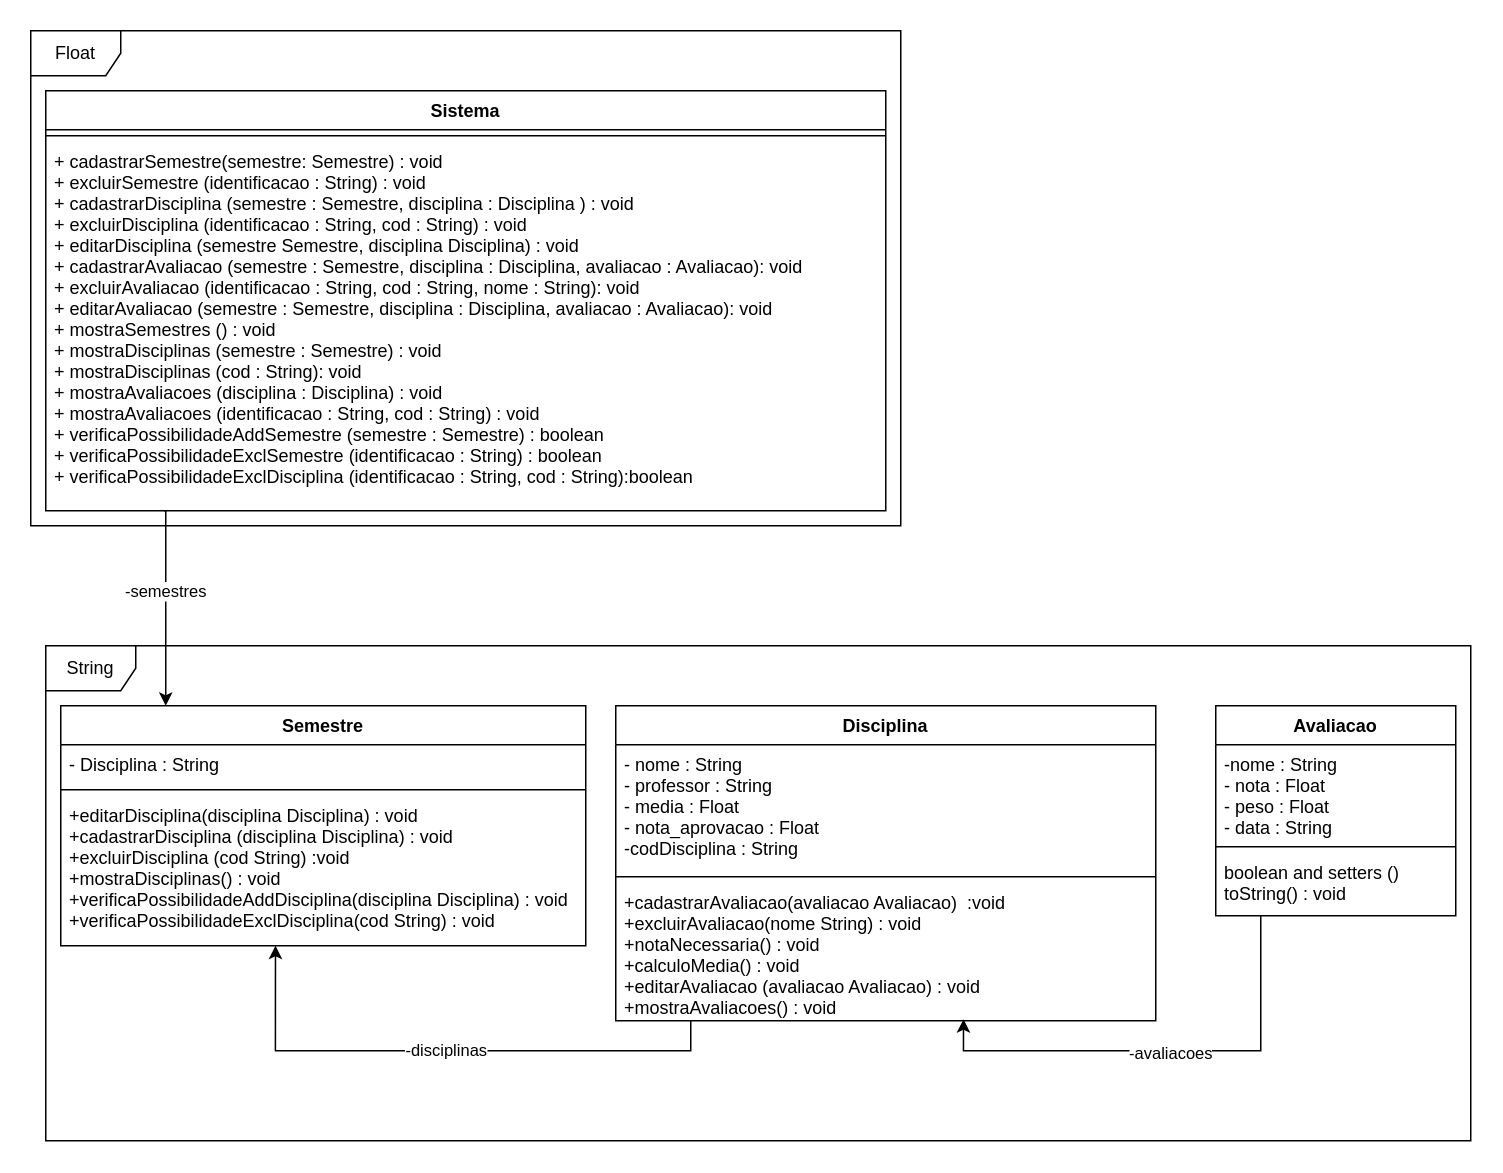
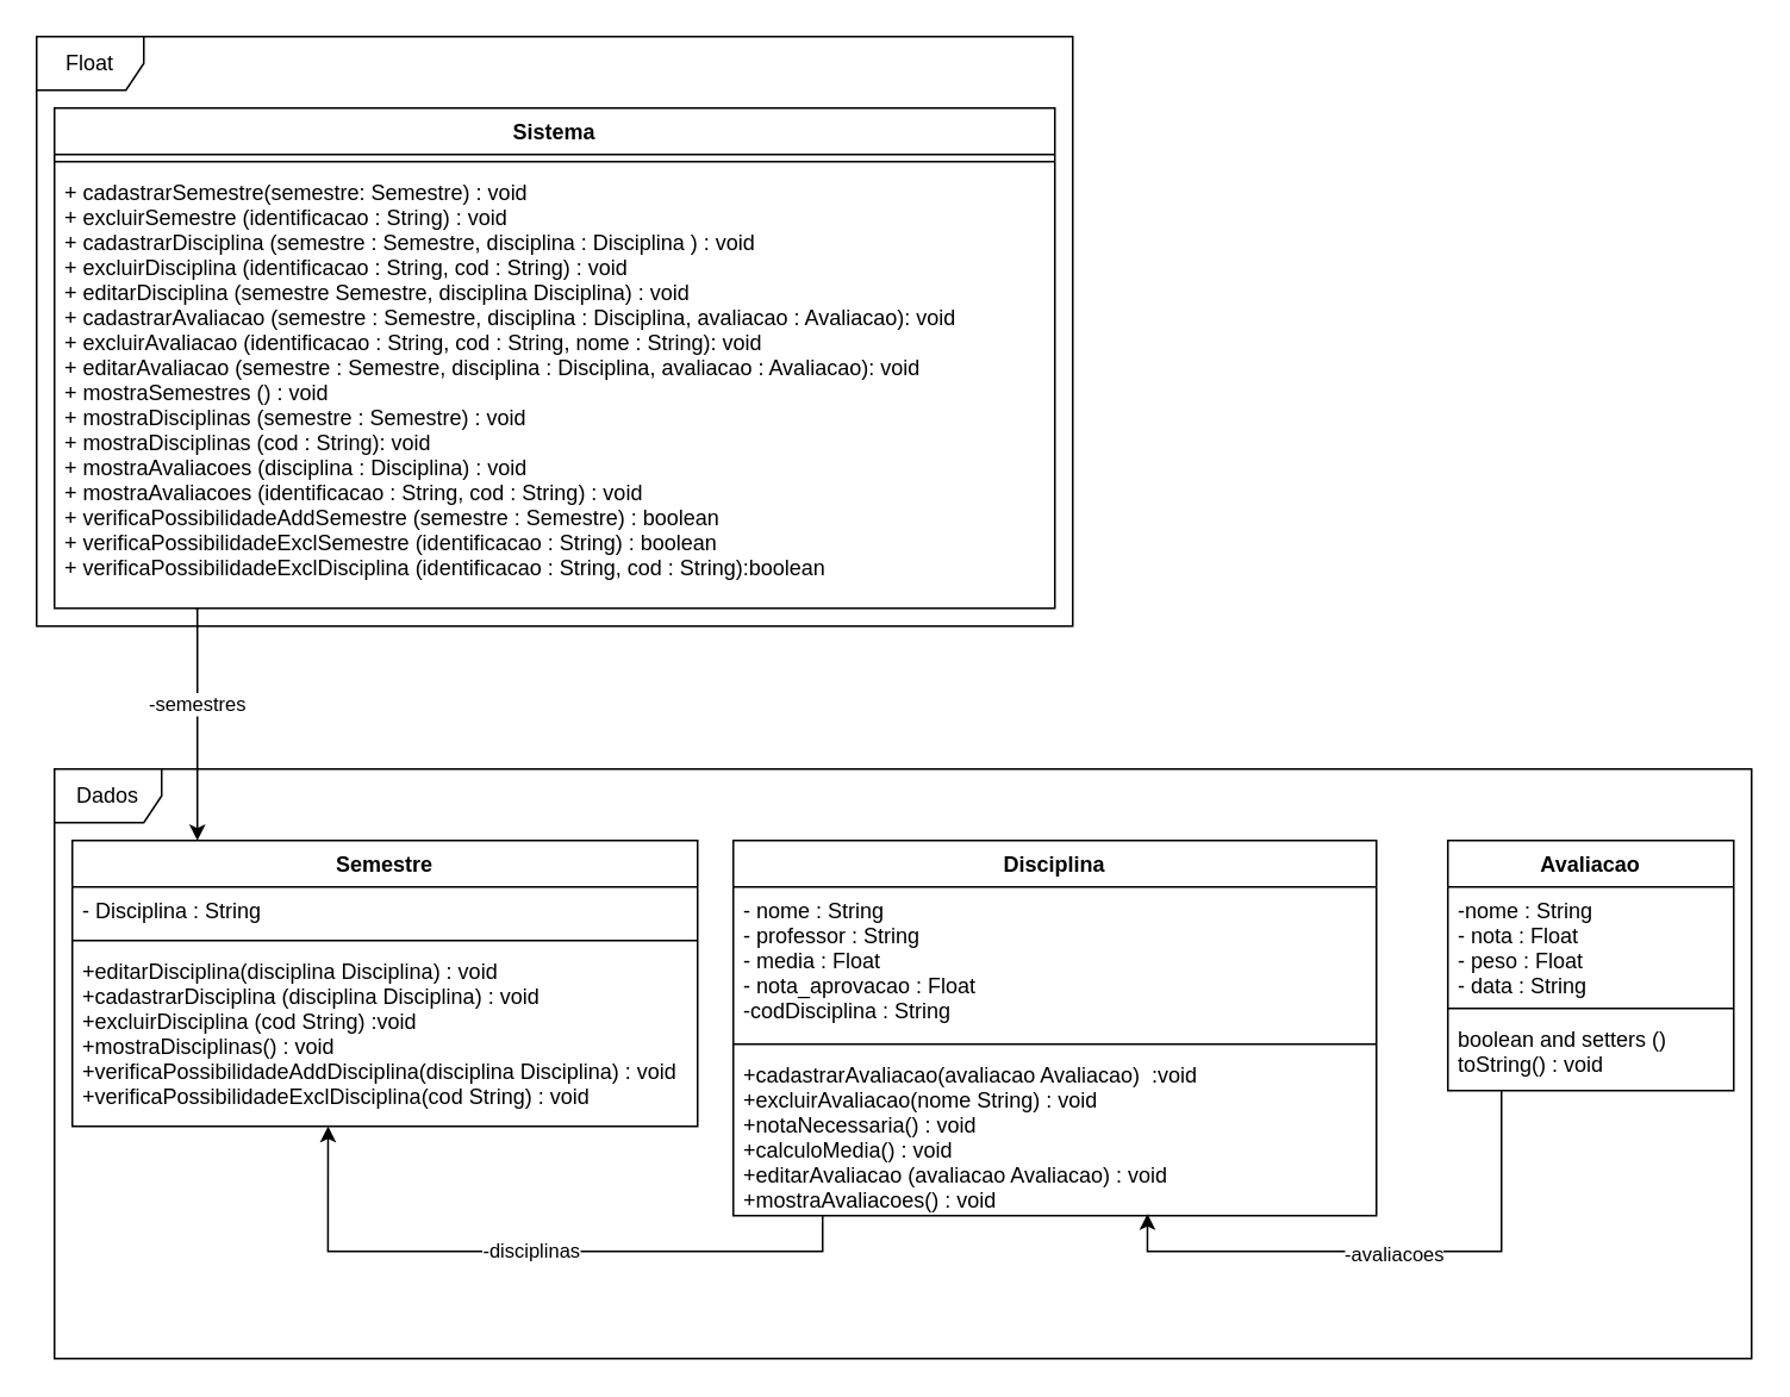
  <mxCell id="0" />
  <mxCell id="1" parent="0" />
  <mxCell id="2" value="-semestres" style="edgeStyle=orthogonalEdgeStyle;rounded=0;orthogonalLoop=1;jettySize=auto;html=1;exitX=0.141;exitY=1;exitDx=0;exitDy=0;exitPerimeter=0;" parent="1" source="6" target="8" edge="1"><mxGeometry x="-0.157" relative="1" as="geometry"><Array as="points"><mxPoint x="110" y="340" /></Array><mxPoint as="offset" /></mxGeometry></mxCell>
  <mxCell id="3" value="Float" style="shape=umlFrame;whiteSpace=wrap;html=1;" parent="1" vertex="1"><mxGeometry x="20" y="20" width="580" height="330" as="geometry" /></mxCell>
  <mxCell id="4" value="Sistema" style="swimlane;fontStyle=1;align=center;verticalAlign=top;childLayout=stackLayout;horizontal=1;startSize=26;horizontalStack=0;resizeParent=1;resizeParentMax=0;resizeLast=0;collapsible=1;marginBottom=0;" parent="1" vertex="1"><mxGeometry x="30" y="60" width="560" height="280" as="geometry" /></mxCell>
  <mxCell id="5" value="" style="line;strokeWidth=1;fillColor=none;align=left;verticalAlign=middle;spacingTop=-1;spacingLeft=3;spacingRight=3;rotatable=0;labelPosition=right;points=[];portConstraint=eastwest;" parent="4" vertex="1"><mxGeometry y="26" width="560" height="8" as="geometry" /></mxCell>
  <mxCell id="6" value="+ cadastrarSemestre(semestre: Semestre) : void&#10;+ excluirSemestre (identificacao : String) : void&#10;+ cadastrarDisciplina (semestre : Semestre, disciplina : Disciplina ) : void&#10;+ excluirDisciplina (identificacao : String, cod : String) : void&#10;+ editarDisciplina (semestre Semestre, disciplina Disciplina) : void&#10;+ cadastrarAvaliacao (semestre : Semestre, disciplina : Disciplina, avaliacao : Avaliacao): void&#10;+ excluirAvaliacao (identificacao : String, cod : String, nome : String): void&#10;+ editarAvaliacao (semestre : Semestre, disciplina : Disciplina, avaliacao : Avaliacao): void&#10;+ mostraSemestres () : void&#10;+ mostraDisciplinas (semestre : Semestre) : void&#10;+ mostraDisciplinas (cod : String): void&#10;+ mostraAvaliacoes (disciplina : Disciplina) : void&#10;+ mostraAvaliacoes (identificacao : String, cod : String) : void&#10;+ verificaPossibilidadeAddSemestre (semestre : Semestre) : boolean&#10;+ verificaPossibilidadeExclSemestre (identificacao : String) : boolean&#10;+ verificaPossibilidadeExclDisciplina (identificacao : String, cod : String):boolean&#10;" style="text;strokeColor=none;fillColor=none;align=left;verticalAlign=top;spacingLeft=4;spacingRight=4;overflow=hidden;rotatable=0;points=[[0,0.5],[1,0.5]];portConstraint=eastwest;" parent="4" vertex="1"><mxGeometry y="34" width="560" height="246" as="geometry" /></mxCell>
- <mxCell id="7" value="String" style="shape=umlFrame;whiteSpace=wrap;html=1;" parent="1" vertex="1"><mxGeometry x="30" y="430" width="950" height="330" as="geometry" /></mxCell>
+ <mxCell id="7" value="Dados" style="shape=umlFrame;whiteSpace=wrap;html=1;" parent="1" vertex="1"><mxGeometry x="30" y="430" width="950" height="330" as="geometry" /></mxCell>
  <mxCell id="8" value="Semestre" style="swimlane;fontStyle=1;align=center;verticalAlign=top;childLayout=stackLayout;horizontal=1;startSize=26;horizontalStack=0;resizeParent=1;resizeParentMax=0;resizeLast=0;collapsible=1;marginBottom=0;" parent="1" vertex="1"><mxGeometry x="40" y="470" width="350" height="160" as="geometry" /></mxCell>
  <mxCell id="9" value="- Disciplina : String" style="text;strokeColor=none;fillColor=none;align=left;verticalAlign=top;spacingLeft=4;spacingRight=4;overflow=hidden;rotatable=0;points=[[0,0.5],[1,0.5]];portConstraint=eastwest;" parent="8" vertex="1"><mxGeometry y="26" width="350" height="26" as="geometry" /></mxCell>
  <mxCell id="10" value="" style="line;strokeWidth=1;fillColor=none;align=left;verticalAlign=middle;spacingTop=-1;spacingLeft=3;spacingRight=3;rotatable=0;labelPosition=right;points=[];portConstraint=eastwest;" parent="8" vertex="1"><mxGeometry y="52" width="350" height="8" as="geometry" /></mxCell>
  <mxCell id="11" value="+editarDisciplina(disciplina Disciplina) : void&#10;+cadastrarDisciplina (disciplina Disciplina) : void&#10;+excluirDisciplina (cod String) :void&#10;+mostraDisciplinas() : void&#10;+verificaPossibilidadeAddDisciplina(disciplina Disciplina) : void&#10;+verificaPossibilidadeExclDisciplina(cod String) : void" style="text;strokeColor=none;fillColor=none;align=left;verticalAlign=top;spacingLeft=4;spacingRight=4;overflow=hidden;rotatable=0;points=[[0,0.5],[1,0.5]];portConstraint=eastwest;" parent="8" vertex="1"><mxGeometry y="60" width="350" height="100" as="geometry" /></mxCell>
  <mxCell id="12" value="-disciplinas" style="edgeStyle=orthogonalEdgeStyle;rounded=0;orthogonalLoop=1;jettySize=auto;html=1;entryX=0.409;entryY=1;entryDx=0;entryDy=0;entryPerimeter=0;" edge="1" parent="1" source="13" target="11"><mxGeometry relative="1" as="geometry"><Array as="points"><mxPoint x="460" y="700" /><mxPoint x="183" y="700" /></Array></mxGeometry></mxCell>
  <mxCell id="13" value="Disciplina" style="swimlane;fontStyle=1;align=center;verticalAlign=top;childLayout=stackLayout;horizontal=1;startSize=26;horizontalStack=0;resizeParent=1;resizeParentMax=0;resizeLast=0;collapsible=1;marginBottom=0;" vertex="1" parent="1"><mxGeometry x="410" y="470" width="360" height="210" as="geometry" /></mxCell>
  <mxCell id="14" value="- nome : String&#10;- professor : String&#10;- media : Float&#10;- nota_aprovacao : Float&#10;-codDisciplina : String" style="text;strokeColor=none;fillColor=none;align=left;verticalAlign=top;spacingLeft=4;spacingRight=4;overflow=hidden;rotatable=0;points=[[0,0.5],[1,0.5]];portConstraint=eastwest;" vertex="1" parent="13"><mxGeometry y="26" width="360" height="84" as="geometry" /></mxCell>
  <mxCell id="15" value="" style="line;strokeWidth=1;fillColor=none;align=left;verticalAlign=middle;spacingTop=-1;spacingLeft=3;spacingRight=3;rotatable=0;labelPosition=right;points=[];portConstraint=eastwest;" vertex="1" parent="13"><mxGeometry y="110" width="360" height="8" as="geometry" /></mxCell>
  <mxCell id="16" value="+cadastrarAvaliacao(avaliacao Avaliacao)  :void&#10;+excluirAvaliacao(nome String) : void&#10;+notaNecessaria() : void&#10;+calculoMedia() : void&#10;+editarAvaliacao (avaliacao Avaliacao) : void&#10;+mostraAvaliacoes() : void" style="text;strokeColor=none;fillColor=none;align=left;verticalAlign=top;spacingLeft=4;spacingRight=4;overflow=hidden;rotatable=0;points=[[0,0.5],[1,0.5]];portConstraint=eastwest;" vertex="1" parent="13"><mxGeometry y="118" width="360" height="92" as="geometry" /></mxCell>
  <mxCell id="17" style="edgeStyle=orthogonalEdgeStyle;rounded=0;orthogonalLoop=1;jettySize=auto;html=1;entryX=0.644;entryY=0.989;entryDx=0;entryDy=0;entryPerimeter=0;" edge="1" parent="1" source="19" target="16"><mxGeometry relative="1" as="geometry"><Array as="points"><mxPoint x="840" y="700" /><mxPoint x="642" y="700" /></Array></mxGeometry></mxCell>
  <mxCell id="18" value="-avaliacoes" style="edgeLabel;html=1;align=center;verticalAlign=middle;resizable=0;points=[];" vertex="1" connectable="0" parent="17"><mxGeometry x="-0.023" y="1" relative="1" as="geometry"><mxPoint as="offset" /></mxGeometry></mxCell>
  <mxCell id="19" value="Avaliacao" style="swimlane;fontStyle=1;align=center;verticalAlign=top;childLayout=stackLayout;horizontal=1;startSize=26;horizontalStack=0;resizeParent=1;resizeParentMax=0;resizeLast=0;collapsible=1;marginBottom=0;" vertex="1" parent="1"><mxGeometry x="810" y="470" width="160" height="140" as="geometry" /></mxCell>
  <mxCell id="20" value="-nome : String&#10;- nota : Float&#10;- peso : Float&#10;- data : String" style="text;strokeColor=none;fillColor=none;align=left;verticalAlign=top;spacingLeft=4;spacingRight=4;overflow=hidden;rotatable=0;points=[[0,0.5],[1,0.5]];portConstraint=eastwest;" vertex="1" parent="19"><mxGeometry y="26" width="160" height="64" as="geometry" /></mxCell>
  <mxCell id="21" value="" style="line;strokeWidth=1;fillColor=none;align=left;verticalAlign=middle;spacingTop=-1;spacingLeft=3;spacingRight=3;rotatable=0;labelPosition=right;points=[];portConstraint=eastwest;" vertex="1" parent="19"><mxGeometry y="90" width="160" height="8" as="geometry" /></mxCell>
  <mxCell id="22" value="boolean and setters ()&#10;toString() : void" style="text;strokeColor=none;fillColor=none;align=left;verticalAlign=top;spacingLeft=4;spacingRight=4;overflow=hidden;rotatable=0;points=[[0,0.5],[1,0.5]];portConstraint=eastwest;" vertex="1" parent="19"><mxGeometry y="98" width="160" height="42" as="geometry" /></mxCell>
